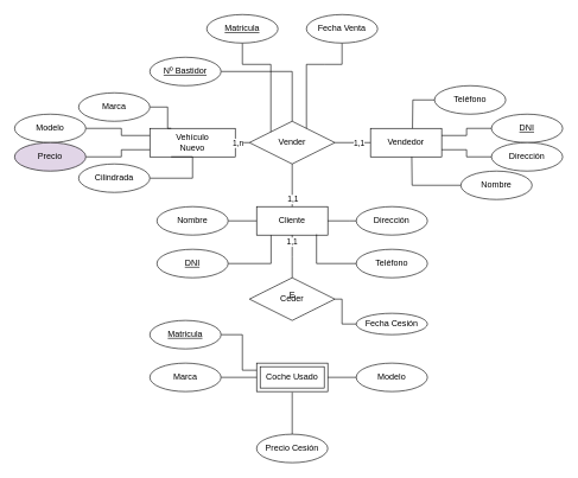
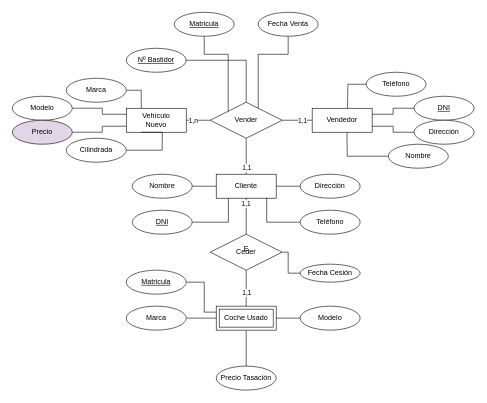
  <mxCell id="0" />
  <mxCell id="1" parent="0" />
- <mxCell id="2" value="Vehículo&lt;br&gt;Nuevo" style="whiteSpace=wrap;html=1;align=center;" parent="1" vertex="1"><mxGeometry x="210" y="180" width="120" height="40" as="geometry" /></mxCell>
+ <mxCell id="2" value="Vehículo&lt;br&gt;Nuevo" style="whiteSpace=wrap;html=1;align=center;" parent="1" vertex="1"><mxGeometry x="210" y="180" width="100" height="40" as="geometry" /></mxCell>
  <mxCell id="3" value="Cliente" style="whiteSpace=wrap;html=1;align=center;" parent="1" vertex="1"><mxGeometry x="360" y="290" width="100" height="40" as="geometry" /></mxCell>
  <mxCell id="4" value="Vendedor" style="whiteSpace=wrap;html=1;align=center;" parent="1" vertex="1"><mxGeometry x="520" y="180" width="100" height="40" as="geometry" /></mxCell>
  <mxCell id="5" value="" style="edgeStyle=orthogonalEdgeStyle;rounded=0;orthogonalLoop=1;jettySize=auto;html=1;endArrow=none;endFill=0;" parent="1" source="9" target="4" edge="1"><mxGeometry relative="1" as="geometry" /></mxCell>
  <mxCell id="6" value="1,1" style="edgeLabel;html=1;align=center;verticalAlign=middle;resizable=0;points=[];" parent="5" vertex="1" connectable="0"><mxGeometry x="0.32" y="-1" relative="1" as="geometry"><mxPoint y="-1" as="offset" /></mxGeometry></mxCell>
  <mxCell id="7" value="" style="edgeStyle=orthogonalEdgeStyle;rounded=0;orthogonalLoop=1;jettySize=auto;html=1;endArrow=none;endFill=0;" parent="1" source="9" target="2" edge="1"><mxGeometry relative="1" as="geometry"><Array as="points"><mxPoint x="320" y="200" /><mxPoint x="320" y="200" /></Array></mxGeometry></mxCell>
  <mxCell id="8" value="1,n" style="edgeLabel;html=1;align=center;verticalAlign=middle;resizable=0;points=[];" parent="7" vertex="1" connectable="0"><mxGeometry x="0.274" relative="1" as="geometry"><mxPoint x="-4" as="offset" /></mxGeometry></mxCell>
  <mxCell id="9" value="Vender" style="shape=rhombus;perimeter=rhombusPerimeter;whiteSpace=wrap;html=1;align=center;" parent="1" vertex="1"><mxGeometry x="350" y="170" width="120" height="60" as="geometry" /></mxCell>
  <mxCell id="10" value="" style="edgeStyle=orthogonalEdgeStyle;rounded=0;orthogonalLoop=1;jettySize=auto;html=1;endArrow=none;endFill=0;exitX=0.5;exitY=1;exitDx=0;exitDy=0;" parent="1" source="9" target="3" edge="1"><mxGeometry relative="1" as="geometry"><mxPoint x="320" y="280" as="sourcePoint" /></mxGeometry></mxCell>
  <mxCell id="11" value="1,1" style="edgeLabel;html=1;align=center;verticalAlign=middle;resizable=0;points=[];" parent="10" vertex="1" connectable="0"><mxGeometry x="0.773" y="-1" relative="1" as="geometry"><mxPoint x="1" y="-4" as="offset" /></mxGeometry></mxCell>
  <mxCell id="12" style="edgeStyle=orthogonalEdgeStyle;rounded=0;orthogonalLoop=1;jettySize=auto;html=1;entryX=0;entryY=0.25;entryDx=0;entryDy=0;endArrow=none;endFill=0;exitX=1;exitY=0.5;exitDx=0;exitDy=0;" parent="1" source="13" target="2" edge="1"><mxGeometry relative="1" as="geometry"><Array as="points"><mxPoint x="170" y="180" /><mxPoint x="170" y="190" /></Array></mxGeometry></mxCell>
  <mxCell id="13" value="Modelo" style="ellipse;whiteSpace=wrap;html=1;align=center;" parent="1" vertex="1"><mxGeometry x="20" y="160" width="100" height="40" as="geometry" /></mxCell>
  <mxCell id="14" style="edgeStyle=orthogonalEdgeStyle;rounded=0;orthogonalLoop=1;jettySize=auto;html=1;entryX=0.25;entryY=1;entryDx=0;entryDy=0;endArrow=none;endFill=0;" parent="1" source="15" target="2" edge="1"><mxGeometry relative="1" as="geometry"><Array as="points"><mxPoint x="270" y="250" /><mxPoint x="270" y="220" /></Array></mxGeometry></mxCell>
  <mxCell id="15" value="Cilindrada" style="ellipse;whiteSpace=wrap;html=1;align=center;" parent="1" vertex="1"><mxGeometry x="110" y="230" width="100" height="40" as="geometry" /></mxCell>
  <mxCell id="16" style="edgeStyle=orthogonalEdgeStyle;rounded=0;orthogonalLoop=1;jettySize=auto;html=1;entryX=0;entryY=0.75;entryDx=0;entryDy=0;endArrow=none;endFill=0;exitX=1;exitY=0.5;exitDx=0;exitDy=0;" parent="1" source="17" target="2" edge="1"><mxGeometry relative="1" as="geometry"><Array as="points"><mxPoint x="170" y="220" /><mxPoint x="170" y="210" /></Array></mxGeometry></mxCell>
  <mxCell id="17" value="Precio" style="ellipse;whiteSpace=wrap;html=1;align=center;fillColor=#e1d5e7;" parent="1" vertex="1"><mxGeometry x="20" y="200" width="100" height="40" as="geometry" /></mxCell>
  <mxCell id="18" style="edgeStyle=orthogonalEdgeStyle;rounded=0;orthogonalLoop=1;jettySize=auto;html=1;entryX=0.25;entryY=0;entryDx=0;entryDy=0;endArrow=none;endFill=0;" parent="1" source="19" target="2" edge="1"><mxGeometry relative="1" as="geometry"><Array as="points"><mxPoint x="235" y="150" /></Array></mxGeometry></mxCell>
  <mxCell id="19" value="Marca" style="ellipse;whiteSpace=wrap;html=1;align=center;" parent="1" vertex="1"><mxGeometry x="110" y="130" width="100" height="40" as="geometry" /></mxCell>
  <mxCell id="20" style="edgeStyle=orthogonalEdgeStyle;rounded=0;orthogonalLoop=1;jettySize=auto;html=1;entryX=0;entryY=0.5;entryDx=0;entryDy=0;endArrow=none;endFill=0;" parent="1" source="21" target="3" edge="1"><mxGeometry relative="1" as="geometry" /></mxCell>
  <mxCell id="21" value="Nombre" style="ellipse;whiteSpace=wrap;html=1;align=center;" parent="1" vertex="1"><mxGeometry x="220" y="290" width="100" height="40" as="geometry" /></mxCell>
  <mxCell id="22" style="edgeStyle=orthogonalEdgeStyle;rounded=0;orthogonalLoop=1;jettySize=auto;html=1;entryX=0.203;entryY=1;entryDx=0;entryDy=0;entryPerimeter=0;endArrow=none;endFill=0;" parent="1" source="23" target="3" edge="1"><mxGeometry relative="1" as="geometry" /></mxCell>
  <mxCell id="23" value="DNI" style="ellipse;whiteSpace=wrap;html=1;align=center;fontStyle=4;" parent="1" vertex="1"><mxGeometry x="220" y="350" width="100" height="40" as="geometry" /></mxCell>
  <mxCell id="24" style="edgeStyle=orthogonalEdgeStyle;rounded=0;orthogonalLoop=1;jettySize=auto;html=1;endArrow=none;endFill=0;entryX=0.842;entryY=0.975;entryDx=0;entryDy=0;entryPerimeter=0;" parent="1" source="25" edge="1" target="3"><mxGeometry relative="1" as="geometry"><mxPoint x="425" y="400" as="targetPoint" /></mxGeometry></mxCell>
  <mxCell id="25" value="Teléfono" style="ellipse;whiteSpace=wrap;html=1;align=center;" parent="1" vertex="1"><mxGeometry x="500" y="350" width="100" height="40" as="geometry" /></mxCell>
  <mxCell id="26" style="edgeStyle=orthogonalEdgeStyle;rounded=0;orthogonalLoop=1;jettySize=auto;html=1;entryX=1;entryY=0.5;entryDx=0;entryDy=0;endArrow=none;endFill=0;exitX=0;exitY=0.5;exitDx=0;exitDy=0;" parent="1" source="27" target="3" edge="1"><mxGeometry relative="1" as="geometry"><Array as="points"><mxPoint x="490" y="310" /><mxPoint x="490" y="310" /></Array></mxGeometry></mxCell>
  <mxCell id="27" value="Dirección" style="ellipse;whiteSpace=wrap;html=1;align=center;" parent="1" vertex="1"><mxGeometry x="500" y="290" width="100" height="40" as="geometry" /></mxCell>
  <mxCell id="28" style="edgeStyle=orthogonalEdgeStyle;rounded=0;orthogonalLoop=1;jettySize=auto;html=1;endArrow=none;endFill=0;" parent="1" source="29" edge="1"><mxGeometry relative="1" as="geometry"><mxPoint x="578" y="220" as="targetPoint" /></mxGeometry></mxCell>
  <mxCell id="29" value="Nombre" style="ellipse;whiteSpace=wrap;html=1;align=center;" parent="1" vertex="1"><mxGeometry x="647" y="240" width="100" height="40" as="geometry" /></mxCell>
  <mxCell id="30" value="" style="edgeStyle=orthogonalEdgeStyle;rounded=0;orthogonalLoop=1;jettySize=auto;html=1;endArrow=none;endFill=0;entryX=1;entryY=0.25;entryDx=0;entryDy=0;" parent="1" source="31" target="4" edge="1"><mxGeometry relative="1" as="geometry" /></mxCell>
  <mxCell id="31" value="DNI" style="ellipse;whiteSpace=wrap;html=1;align=center;fontStyle=4;" parent="1" vertex="1"><mxGeometry x="690" y="160" width="100" height="40" as="geometry" /></mxCell>
  <mxCell id="32" style="edgeStyle=orthogonalEdgeStyle;rounded=0;orthogonalLoop=1;jettySize=auto;html=1;endArrow=none;endFill=0;" parent="1" source="33" edge="1"><mxGeometry relative="1" as="geometry"><mxPoint x="579" y="180" as="targetPoint" /></mxGeometry></mxCell>
  <mxCell id="33" value="Teléfono" style="ellipse;whiteSpace=wrap;html=1;align=center;" parent="1" vertex="1"><mxGeometry x="610" y="120" width="100" height="40" as="geometry" /></mxCell>
  <mxCell id="34" style="edgeStyle=orthogonalEdgeStyle;rounded=0;orthogonalLoop=1;jettySize=auto;html=1;entryX=1;entryY=0.75;entryDx=0;entryDy=0;endArrow=none;endFill=0;" parent="1" source="35" target="4" edge="1"><mxGeometry relative="1" as="geometry" /></mxCell>
  <mxCell id="35" value="Dirección" style="ellipse;whiteSpace=wrap;html=1;align=center;" parent="1" vertex="1"><mxGeometry x="690" y="200" width="100" height="40" as="geometry" /></mxCell>
  <mxCell id="36" value="" style="edgeStyle=orthogonalEdgeStyle;rounded=0;orthogonalLoop=1;jettySize=auto;html=1;endArrow=none;endFill=0;" parent="1" source="38" edge="1"><mxGeometry relative="1" as="geometry"><mxPoint x="410" y="330" as="targetPoint" /></mxGeometry></mxCell>
  <mxCell id="37" value="1,1" style="edgeLabel;html=1;align=center;verticalAlign=middle;resizable=0;points=[];" parent="36" vertex="1" connectable="0"><mxGeometry x="0.68" y="1" relative="1" as="geometry"><mxPoint as="offset" /></mxGeometry></mxCell>
  <mxCell id="38" value="Ceder" style="shape=rhombus;perimeter=rhombusPerimeter;whiteSpace=wrap;html=1;align=center;" parent="1" vertex="1"><mxGeometry x="350" y="390" width="120" height="60" as="geometry" /></mxCell>
+ <mxCell id="39" value="" style="edgeStyle=orthogonalEdgeStyle;rounded=0;orthogonalLoop=1;jettySize=auto;html=1;endArrow=none;endFill=0;" parent="1" source="41" target="38" edge="1"><mxGeometry relative="1" as="geometry" /></mxCell>
+ <mxCell id="40" value="1,1" style="edgeLabel;html=1;align=center;verticalAlign=middle;resizable=0;points=[];" parent="39" vertex="1" connectable="0"><mxGeometry x="-0.217" relative="1" as="geometry"><mxPoint as="offset" /></mxGeometry></mxCell>
  <mxCell id="41" value="Coche Usado" style="shape=ext;margin=3;double=1;whiteSpace=wrap;html=1;align=center;" parent="1" vertex="1"><mxGeometry x="360" y="510" width="100" height="40" as="geometry" /></mxCell>
  <mxCell id="42" value="" style="edgeStyle=orthogonalEdgeStyle;rounded=0;orthogonalLoop=1;jettySize=auto;html=1;endArrow=none;endFill=0;exitX=1;exitY=0.5;exitDx=0;exitDy=0;entryX=0;entryY=0.25;entryDx=0;entryDy=0;" parent="1" source="43" target="41" edge="1"><mxGeometry relative="1" as="geometry"><Array as="points"><mxPoint x="340" y="470" /><mxPoint x="340" y="520" /></Array><mxPoint x="880" y="420" as="sourcePoint" /></mxGeometry></mxCell>
  <mxCell id="43" value="Matricula" style="ellipse;whiteSpace=wrap;html=1;align=center;fontStyle=4;" parent="1" vertex="1"><mxGeometry x="210" y="450" width="100" height="40" as="geometry" /></mxCell>
  <mxCell id="44" style="edgeStyle=orthogonalEdgeStyle;rounded=0;orthogonalLoop=1;jettySize=auto;html=1;endArrow=none;endFill=0;entryX=1;entryY=0.5;entryDx=0;entryDy=0;" parent="1" source="45" edge="1" target="41"><mxGeometry relative="1" as="geometry"><mxPoint x="821" y="470" as="targetPoint" /></mxGeometry></mxCell>
  <mxCell id="45" value="Modelo" style="ellipse;whiteSpace=wrap;html=1;align=center;" parent="1" vertex="1"><mxGeometry x="500" y="510" width="100" height="40" as="geometry" /></mxCell>
  <mxCell id="46" style="edgeStyle=orthogonalEdgeStyle;rounded=0;orthogonalLoop=1;jettySize=auto;html=1;entryX=0;entryY=0.5;entryDx=0;entryDy=0;endArrow=none;endFill=0;" parent="1" source="47" target="41" edge="1"><mxGeometry relative="1" as="geometry" /></mxCell>
  <mxCell id="47" value="Marca" style="ellipse;whiteSpace=wrap;html=1;align=center;" parent="1" vertex="1"><mxGeometry x="210" y="510" width="100" height="40" as="geometry" /></mxCell>
  <mxCell id="48" style="edgeStyle=orthogonalEdgeStyle;rounded=0;orthogonalLoop=1;jettySize=auto;html=1;endArrow=none;endFill=0;" parent="1" source="49" edge="1"><mxGeometry relative="1" as="geometry"><Array as="points"><mxPoint x="410" y="560" /><mxPoint x="410" y="560" /></Array><mxPoint x="410" y="551" as="targetPoint" /></mxGeometry></mxCell>
- <mxCell id="49" value="Precio Cesión" style="ellipse;whiteSpace=wrap;html=1;align=center;" parent="1" vertex="1"><mxGeometry x="360" y="610" width="100" height="40" as="geometry" /></mxCell>
+ <mxCell id="49" value="Precio Tasación" style="ellipse;whiteSpace=wrap;html=1;align=center;" parent="1" vertex="1"><mxGeometry x="360" y="610" width="100" height="40" as="geometry" /></mxCell>
  <mxCell id="50" style="edgeStyle=orthogonalEdgeStyle;rounded=0;orthogonalLoop=1;jettySize=auto;html=1;entryX=0;entryY=0;entryDx=0;entryDy=0;endArrow=none;endFill=0;exitX=0.5;exitY=1;exitDx=0;exitDy=0;" parent="1" source="51" target="9" edge="1"><mxGeometry relative="1" as="geometry"><Array as="points"><mxPoint x="340" y="90" /><mxPoint x="380" y="90" /></Array></mxGeometry></mxCell>
  <mxCell id="51" value="&lt;u&gt;Matricula&lt;/u&gt;" style="ellipse;whiteSpace=wrap;html=1;align=center;" parent="1" vertex="1"><mxGeometry x="290" y="20" width="100" height="40" as="geometry" /></mxCell>
  <mxCell id="52" style="edgeStyle=orthogonalEdgeStyle;rounded=0;orthogonalLoop=1;jettySize=auto;html=1;endArrow=none;endFill=0;exitX=0.5;exitY=1;exitDx=0;exitDy=0;entryX=0.667;entryY=0.167;entryDx=0;entryDy=0;entryPerimeter=0;" parent="1" source="53" target="9" edge="1"><mxGeometry relative="1" as="geometry"><Array as="points"><mxPoint x="455" y="90" /><mxPoint x="430" y="90" /><mxPoint x="430" y="170" /></Array><mxPoint x="429" y="180" as="targetPoint" /></mxGeometry></mxCell>
  <mxCell id="53" value="Fecha Venta" style="ellipse;whiteSpace=wrap;html=1;align=center;" parent="1" vertex="1"><mxGeometry x="430" y="20" width="100" height="40" as="geometry" /></mxCell>
  <mxCell id="54" value="" style="edgeStyle=orthogonalEdgeStyle;rounded=0;orthogonalLoop=1;jettySize=auto;html=1;endArrow=none;endFill=0;" parent="1" source="55" target="38" edge="1"><mxGeometry relative="1" as="geometry" /></mxCell>
  <mxCell id="55" value="Fecha Cesión" style="ellipse;whiteSpace=wrap;html=1;align=center;" parent="1" vertex="1"><mxGeometry x="500" y="440" width="100" height="30" as="geometry" /></mxCell>
  <mxCell id="56" value="E" style="text;html=1;align=center;verticalAlign=middle;resizable=0;points=[];autosize=1;strokeColor=none;fillColor=none;" parent="1" vertex="1"><mxGeometry x="400" y="405" width="20" height="20" as="geometry" /></mxCell>
  <mxCell id="57" value="" style="edgeStyle=orthogonalEdgeStyle;rounded=0;orthogonalLoop=1;jettySize=auto;html=1;endArrow=none;endFill=0;" edge="1" parent="1" source="58" target="9"><mxGeometry relative="1" as="geometry" /></mxCell>
  <mxCell id="58" value="Nº Bastidor" style="ellipse;whiteSpace=wrap;html=1;align=center;fontStyle=4;" vertex="1" parent="1"><mxGeometry x="210" y="80" width="100" height="40" as="geometry" /></mxCell>
